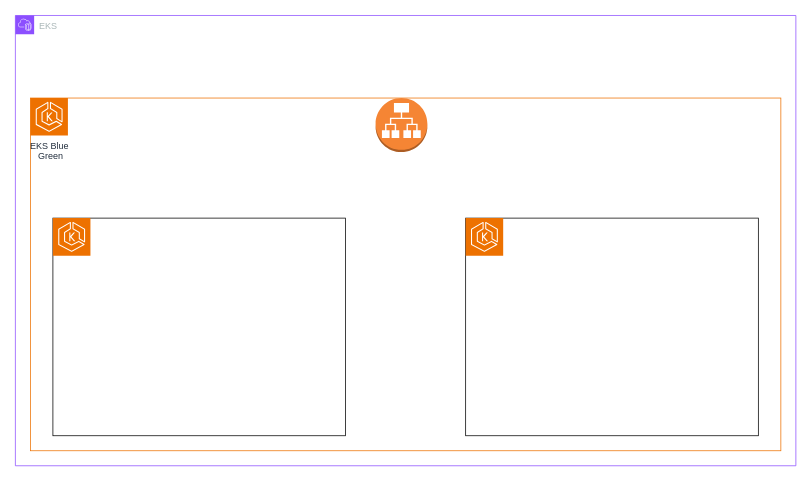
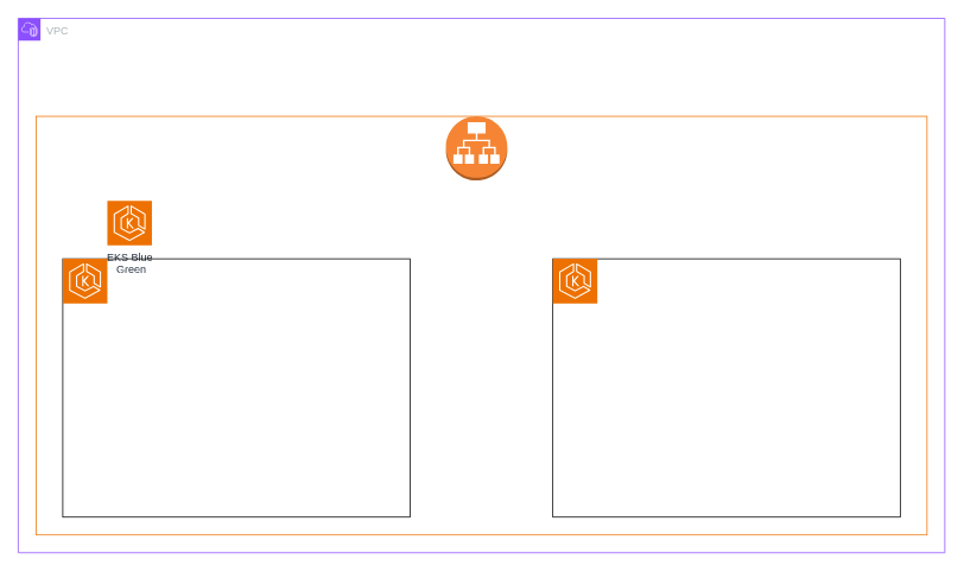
  <mxCell id="0" />
  <mxCell id="1" parent="0" />
- <mxCell id="2" value="EKS" style="points=[[0,0],[0.25,0],[0.5,0],[0.75,0],[1,0],[1,0.25],[1,0.5],[1,0.75],[1,1],[0.75,1],[0.5,1],[0.25,1],[0,1],[0,0.75],[0,0.5],[0,0.25]];outlineConnect=0;gradientColor=none;html=1;whiteSpace=wrap;fontSize=12;fontStyle=0;container=1;pointerEvents=0;collapsible=0;recursiveResize=0;shape=mxgraph.aws4.group;grIcon=mxgraph.aws4.group_vpc2;strokeColor=#8C4FFF;fillColor=none;verticalAlign=top;align=left;spacingLeft=30;fontColor=#AAB7B8;dashed=0;" vertex="1" parent="1"><mxGeometry x="20" y="20" width="1040" height="600" as="geometry" /></mxCell>
+ <mxCell id="2" value="VPC" style="points=[[0,0],[0.25,0],[0.5,0],[0.75,0],[1,0],[1,0.25],[1,0.5],[1,0.75],[1,1],[0.75,1],[0.5,1],[0.25,1],[0,1],[0,0.75],[0,0.5],[0,0.25]];outlineConnect=0;gradientColor=none;html=1;whiteSpace=wrap;fontSize=12;fontStyle=0;container=1;pointerEvents=0;collapsible=0;recursiveResize=0;shape=mxgraph.aws4.group;grIcon=mxgraph.aws4.group_vpc2;strokeColor=#8C4FFF;fillColor=none;verticalAlign=top;align=left;spacingLeft=30;fontColor=#AAB7B8;dashed=0;" vertex="1" parent="1"><mxGeometry x="20" y="20" width="1040" height="600" as="geometry" /></mxCell>
  <mxCell id="3" value="" style="rounded=0;whiteSpace=wrap;html=1;fontColor=light-dark(#000000,#FF8000);labelBorderColor=light-dark(#000000,#FF8000);fillStyle=hatch;strokeColor=light-dark(#ED7100,#00FF00);" vertex="1" parent="1"><mxGeometry x="40" y="130" width="1000" height="470" as="geometry" /></mxCell>
- <mxCell id="4" value="EKS Blue&lt;div&gt;&amp;nbsp;Green&lt;/div&gt;" style="sketch=0;points=[[0,0,0],[0.25,0,0],[0.5,0,0],[0.75,0,0],[1,0,0],[0,1,0],[0.25,1,0],[0.5,1,0],[0.75,1,0],[1,1,0],[0,0.25,0],[0,0.5,0],[0,0.75,0],[1,0.25,0],[1,0.5,0],[1,0.75,0]];outlineConnect=0;fontColor=#232F3E;fillColor=light-dark(#ED7100,#00FF00);strokeColor=#ffffff;dashed=0;verticalLabelPosition=bottom;verticalAlign=top;align=center;html=1;fontSize=12;fontStyle=0;aspect=fixed;shape=mxgraph.aws4.resourceIcon;resIcon=mxgraph.aws4.eks;" vertex="1" parent="1"><mxGeometry x="40" y="130" width="50" height="50" as="geometry" /></mxCell>
+ <mxCell id="4" value="EKS Blue&lt;div&gt;&amp;nbsp;Green&lt;/div&gt;" style="sketch=0;points=[[0,0,0],[0.25,0,0],[0.5,0,0],[0.75,0,0],[1,0,0],[0,1,0],[0.25,1,0],[0.5,1,0],[0.75,1,0],[1,1,0],[0,0.25,0],[0,0.5,0],[0,0.75,0],[1,0.25,0],[1,0.5,0],[1,0.75,0]];outlineConnect=0;fontColor=#232F3E;fillColor=light-dark(#ED7100,#00FF00);strokeColor=#ffffff;dashed=0;verticalLabelPosition=bottom;verticalAlign=top;align=center;html=1;fontSize=12;fontStyle=0;aspect=fixed;shape=mxgraph.aws4.resourceIcon;resIcon=mxgraph.aws4.eks;" vertex="1" parent="1"><mxGeometry x="120" y="225" width="50" height="50" as="geometry" /></mxCell>
  <mxCell id="5" value="" style="rounded=0;whiteSpace=wrap;html=1;fillStyle=hatch;strokeColor=light-dark(#000000,#FF8000);" vertex="1" parent="1"><mxGeometry x="70" y="290" width="390" height="290" as="geometry" /></mxCell>
  <mxCell id="6" value="" style="rounded=0;whiteSpace=wrap;html=1;fillStyle=hatch;strokeColor=light-dark(#000000,#FF8000);" vertex="1" parent="1"><mxGeometry x="620" y="290" width="390" height="290" as="geometry" /></mxCell>
  <mxCell id="7" value="" style="sketch=0;points=[[0,0,0],[0.25,0,0],[0.5,0,0],[0.75,0,0],[1,0,0],[0,1,0],[0.25,1,0],[0.5,1,0],[0.75,1,0],[1,1,0],[0,0.25,0],[0,0.5,0],[0,0.75,0],[1,0.25,0],[1,0.5,0],[1,0.75,0]];outlineConnect=0;fontColor=#232F3E;fillColor=#ED7100;strokeColor=#ffffff;dashed=0;verticalLabelPosition=bottom;verticalAlign=top;align=center;html=1;fontSize=12;fontStyle=0;aspect=fixed;shape=mxgraph.aws4.resourceIcon;resIcon=mxgraph.aws4.eks;" vertex="1" parent="1"><mxGeometry x="70" y="290" width="50" height="50" as="geometry" /></mxCell>
  <mxCell id="8" value="" style="sketch=0;points=[[0,0,0],[0.25,0,0],[0.5,0,0],[0.75,0,0],[1,0,0],[0,1,0],[0.25,1,0],[0.5,1,0],[0.75,1,0],[1,1,0],[0,0.25,0],[0,0.5,0],[0,0.75,0],[1,0.25,0],[1,0.5,0],[1,0.75,0]];outlineConnect=0;fontColor=#232F3E;fillColor=#ED7100;strokeColor=#ffffff;dashed=0;verticalLabelPosition=bottom;verticalAlign=top;align=center;html=1;fontSize=12;fontStyle=0;aspect=fixed;shape=mxgraph.aws4.resourceIcon;resIcon=mxgraph.aws4.eks;" vertex="1" parent="1"><mxGeometry x="620" y="290" width="50" height="50" as="geometry" /></mxCell>
  <mxCell id="9" value="" style="outlineConnect=0;dashed=0;verticalLabelPosition=bottom;verticalAlign=top;align=center;html=1;shape=mxgraph.aws3.application_load_balancer;fillColor=#F58534;gradientColor=none;" vertex="1" parent="1"><mxGeometry x="500" y="130" width="69" height="72" as="geometry" /></mxCell>
